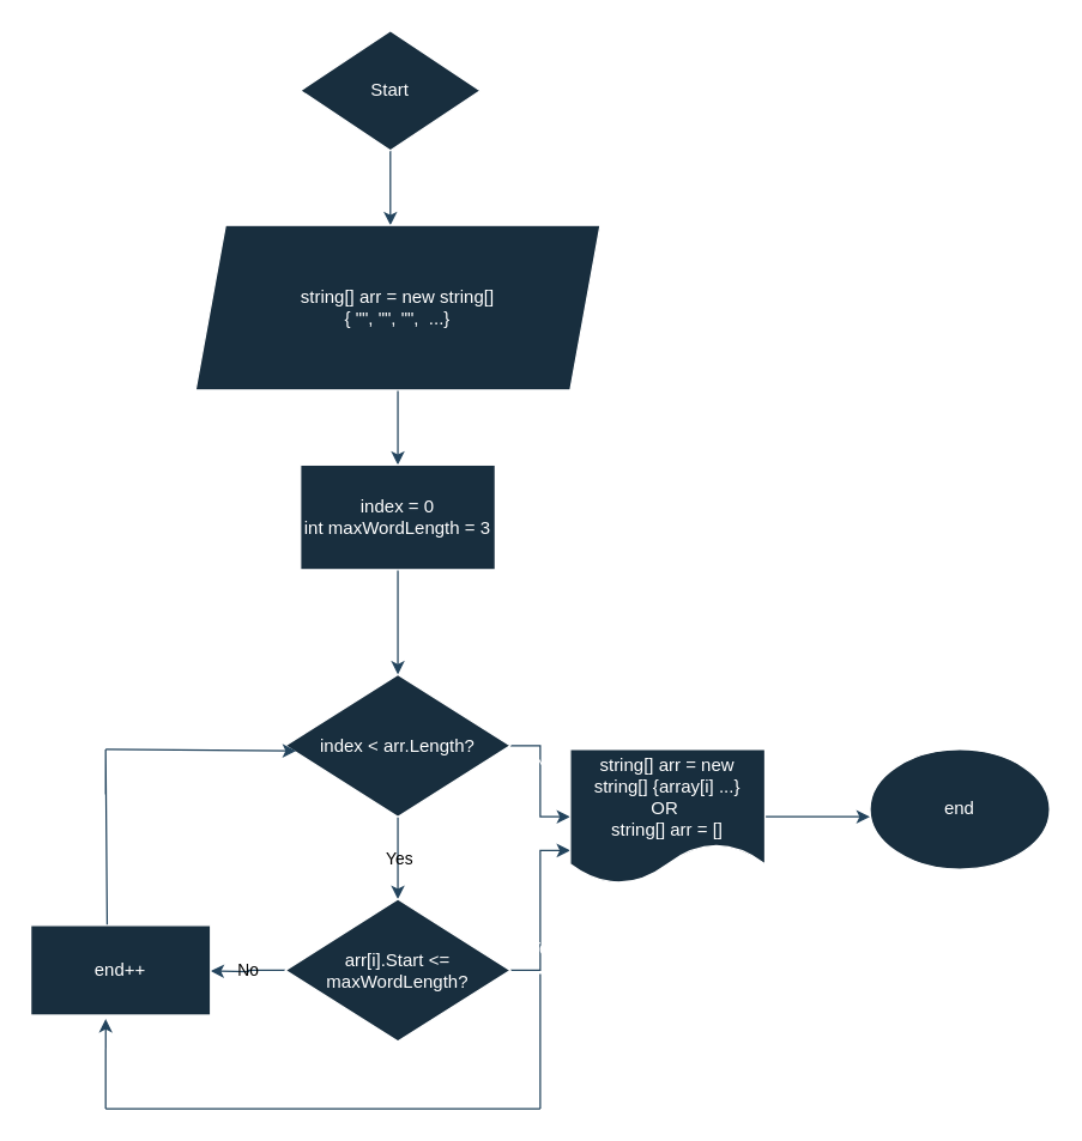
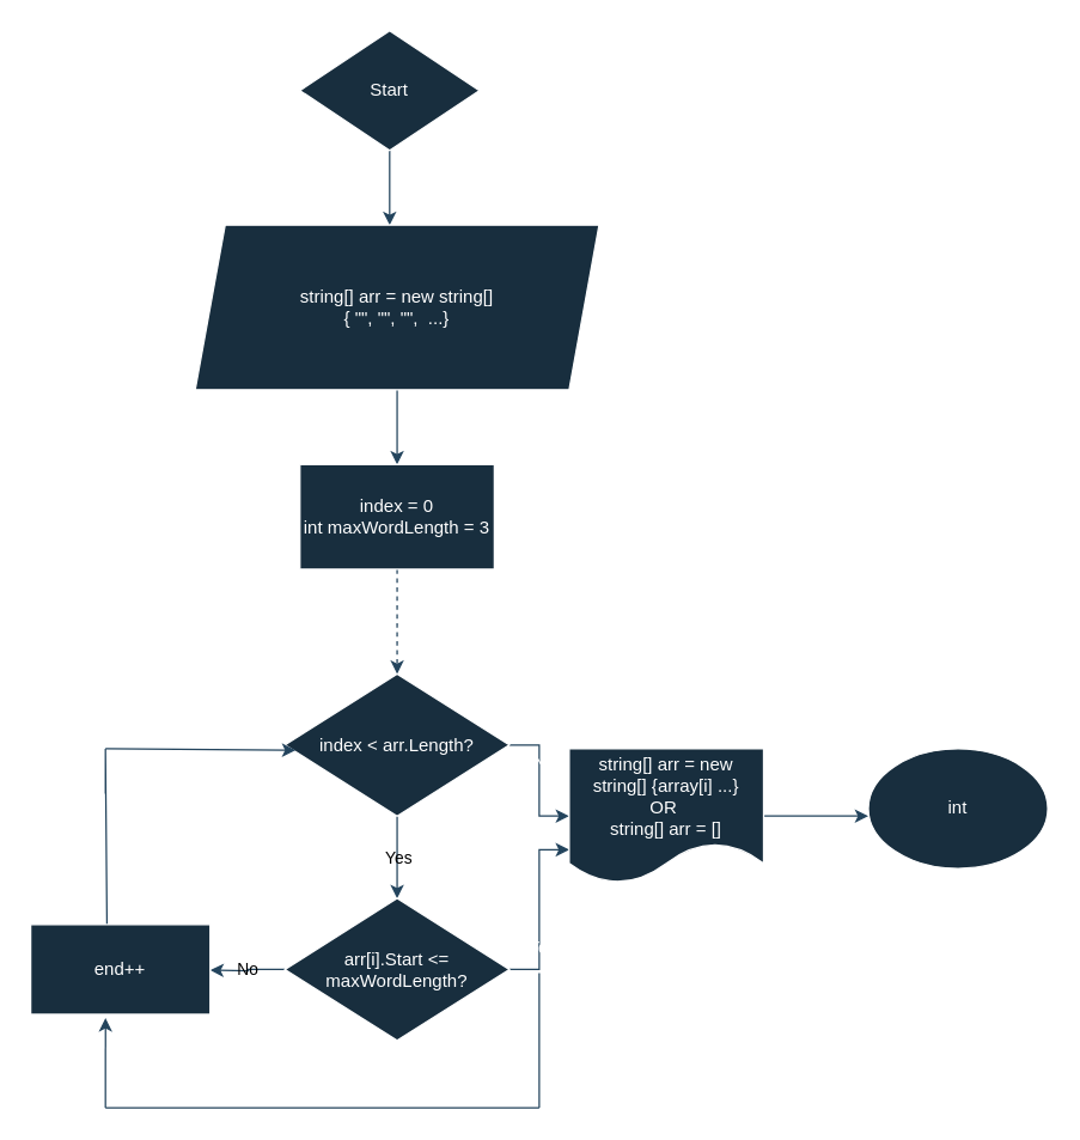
  <mxCell id="0" />
  <mxCell id="1" parent="0" />
  <mxCell id="2" value="" style="edgeStyle=orthogonalEdgeStyle;rounded=0;orthogonalLoop=1;jettySize=auto;html=1;labelBackgroundColor=none;strokeColor=#23445D;fontColor=default;" parent="1" source="3" edge="1"><mxGeometry relative="1" as="geometry"><mxPoint x="260" y="150" as="targetPoint" /></mxGeometry></mxCell>
  <mxCell id="3" value="Start" style="rhombus;whiteSpace=wrap;html=1;labelBackgroundColor=none;fillColor=#182E3E;strokeColor=#FFFFFF;fontColor=#FFFFFF;" parent="1" vertex="1"><mxGeometry x="200" y="20" width="120" height="80" as="geometry" /></mxCell>
  <mxCell id="4" value="" style="edgeStyle=orthogonalEdgeStyle;rounded=0;orthogonalLoop=1;jettySize=auto;html=1;labelBackgroundColor=none;strokeColor=#23445D;fontColor=default;" parent="1" source="5" edge="1"><mxGeometry relative="1" as="geometry"><mxPoint x="265" y="310" as="targetPoint" /></mxGeometry></mxCell>
  <mxCell id="5" value="string[] arr = new string[] &lt;br&gt;{ &quot;&quot;, &quot;&quot;, &quot;&quot;,&amp;nbsp; ...}" style="shape=parallelogram;perimeter=parallelogramPerimeter;whiteSpace=wrap;html=1;fixedSize=1;labelBackgroundColor=none;fillColor=#182E3E;strokeColor=#FFFFFF;fontColor=#FFFFFF;" parent="1" vertex="1"><mxGeometry x="130" y="150" width="270" height="110" as="geometry" /></mxCell>
- <mxCell id="6" value="" style="edgeStyle=orthogonalEdgeStyle;rounded=0;orthogonalLoop=1;jettySize=auto;html=1;labelBackgroundColor=none;strokeColor=#23445D;fontColor=default;" parent="1" source="7" target="11" edge="1"><mxGeometry relative="1" as="geometry"><Array as="points"><mxPoint x="270" y="450" /><mxPoint x="270" y="450" /></Array></mxGeometry></mxCell>
+ <mxCell id="6" value="" style="edgeStyle=orthogonalEdgeStyle;rounded=0;orthogonalLoop=1;jettySize=auto;html=1;labelBackgroundColor=none;strokeColor=#23445D;fontColor=default;dashed=1;" parent="1" source="7" target="11" edge="1"><mxGeometry relative="1" as="geometry"><Array as="points"><mxPoint x="270" y="450" /><mxPoint x="270" y="450" /></Array></mxGeometry></mxCell>
  <mxCell id="7" value="index = 0&lt;br&gt;int maxWordLength = 3" style="whiteSpace=wrap;html=1;labelBackgroundColor=none;fillColor=#182E3E;strokeColor=#FFFFFF;fontColor=#FFFFFF;" parent="1" vertex="1"><mxGeometry x="200" y="310" width="130" height="70" as="geometry" /></mxCell>
  <mxCell id="8" value="Yes" style="edgeStyle=orthogonalEdgeStyle;rounded=0;orthogonalLoop=1;jettySize=auto;html=1;labelBackgroundColor=none;strokeColor=#23445D;fontColor=default;" parent="1" source="11" edge="1"><mxGeometry relative="1" as="geometry"><mxPoint x="265" y="600" as="targetPoint" /></mxGeometry></mxCell>
  <mxCell id="9" value="" style="edgeStyle=orthogonalEdgeStyle;rounded=0;orthogonalLoop=1;jettySize=auto;html=1;labelBackgroundColor=none;strokeColor=#23445D;fontColor=default;" parent="1" source="11" target="17" edge="1"><mxGeometry relative="1" as="geometry" /></mxCell>
  <mxCell id="10" value="No" style="edgeLabel;html=1;align=center;verticalAlign=middle;resizable=0;points=[];labelBackgroundColor=none;fontColor=#FFFFFF;" parent="9" vertex="1" connectable="0"><mxGeometry x="-0.333" y="1" relative="1" as="geometry"><mxPoint as="offset" /></mxGeometry></mxCell>
  <mxCell id="11" value="index &amp;lt; arr.Length?" style="rhombus;whiteSpace=wrap;html=1;labelBackgroundColor=none;fillColor=#182E3E;strokeColor=#FFFFFF;fontColor=#FFFFFF;" parent="1" vertex="1"><mxGeometry x="190" y="450" width="150" height="95" as="geometry" /></mxCell>
  <mxCell id="12" value="" style="edgeStyle=orthogonalEdgeStyle;rounded=0;orthogonalLoop=1;jettySize=auto;html=1;entryX=0;entryY=0.75;entryDx=0;entryDy=0;labelBackgroundColor=none;strokeColor=#23445D;fontColor=default;" parent="1" source="15" target="17" edge="1"><mxGeometry relative="1" as="geometry"><mxPoint x="455" y="647.5" as="targetPoint" /></mxGeometry></mxCell>
  <mxCell id="13" value="Yes" style="edgeLabel;html=1;align=center;verticalAlign=middle;resizable=0;points=[];labelBackgroundColor=none;fontColor=#FFFFFF;" parent="12" vertex="1" connectable="0"><mxGeometry x="-0.4" y="-1" relative="1" as="geometry"><mxPoint y="1" as="offset" /></mxGeometry></mxCell>
  <mxCell id="14" value="No" style="edgeStyle=orthogonalEdgeStyle;rounded=0;orthogonalLoop=1;jettySize=auto;html=1;labelBackgroundColor=none;strokeColor=#23445D;fontColor=default;" parent="1" source="15" edge="1"><mxGeometry relative="1" as="geometry"><mxPoint x="140" y="648" as="targetPoint" /></mxGeometry></mxCell>
  <mxCell id="15" value="arr[i].Start &amp;lt;= maxWordLength?" style="rhombus;whiteSpace=wrap;html=1;labelBackgroundColor=none;fillColor=#182E3E;strokeColor=#FFFFFF;fontColor=#FFFFFF;" parent="1" vertex="1"><mxGeometry x="190" y="600" width="150" height="95" as="geometry" /></mxCell>
  <mxCell id="16" value="" style="edgeStyle=orthogonalEdgeStyle;rounded=0;orthogonalLoop=1;jettySize=auto;html=1;labelBackgroundColor=none;strokeColor=#23445D;fontColor=default;" parent="1" source="17" edge="1"><mxGeometry relative="1" as="geometry"><mxPoint x="580" y="545" as="targetPoint" /></mxGeometry></mxCell>
  <mxCell id="17" value="string[] arr = new string[] {array[i] ...}&lt;br&gt;OR&amp;nbsp;&lt;br&gt;string[] arr = []" style="shape=document;whiteSpace=wrap;html=1;boundedLbl=1;labelBackgroundColor=none;fillColor=#182E3E;strokeColor=#FFFFFF;fontColor=#FFFFFF;" parent="1" vertex="1"><mxGeometry x="380" y="500" width="130" height="90" as="geometry" /></mxCell>
  <mxCell id="18" value="end++" style="whiteSpace=wrap;html=1;labelBackgroundColor=none;fillColor=#182E3E;strokeColor=#FFFFFF;fontColor=#FFFFFF;" parent="1" vertex="1"><mxGeometry x="20" y="617.5" width="120" height="60" as="geometry" /></mxCell>
  <mxCell id="19" value="" style="endArrow=none;html=1;rounded=0;labelBackgroundColor=none;strokeColor=#23445D;fontColor=default;" parent="1" edge="1"><mxGeometry x="-0.515" y="60" width="50" height="50" relative="1" as="geometry"><mxPoint x="360" y="740" as="sourcePoint" /><mxPoint x="360" y="650" as="targetPoint" /><Array as="points"><mxPoint x="360" y="720" /></Array><mxPoint as="offset" /></mxGeometry></mxCell>
  <mxCell id="20" value="" style="endArrow=none;html=1;rounded=0;labelBackgroundColor=none;strokeColor=#23445D;fontColor=default;" parent="1" edge="1"><mxGeometry width="50" height="50" relative="1" as="geometry"><mxPoint x="70" y="740" as="sourcePoint" /><mxPoint x="360" y="740" as="targetPoint" /><Array as="points"><mxPoint x="260" y="740" /></Array></mxGeometry></mxCell>
  <mxCell id="21" value="" style="endArrow=classic;html=1;rounded=0;entryX=0.417;entryY=1.042;entryDx=0;entryDy=0;entryPerimeter=0;labelBackgroundColor=none;strokeColor=#23445D;fontColor=default;" parent="1" target="18" edge="1"><mxGeometry x="0.714" y="-50" width="50" height="50" relative="1" as="geometry"><mxPoint x="70" y="740" as="sourcePoint" /><mxPoint x="70" y="690" as="targetPoint" /><mxPoint as="offset" /></mxGeometry></mxCell>
  <mxCell id="22" value="" style="endArrow=none;html=1;rounded=0;exitX=0.425;exitY=-0.008;exitDx=0;exitDy=0;exitPerimeter=0;labelBackgroundColor=none;strokeColor=#23445D;fontColor=default;" parent="1" source="18" edge="1"><mxGeometry width="50" height="50" relative="1" as="geometry"><mxPoint x="70" y="610" as="sourcePoint" /><mxPoint x="70" y="530" as="targetPoint" /><Array as="points"><mxPoint x="70" y="500" /></Array></mxGeometry></mxCell>
  <mxCell id="23" value="" style="endArrow=classic;html=1;rounded=0;entryX=0.047;entryY=0.537;entryDx=0;entryDy=0;entryPerimeter=0;labelBackgroundColor=none;strokeColor=#23445D;fontColor=default;" parent="1" target="11" edge="1"><mxGeometry width="50" height="50" relative="1" as="geometry"><mxPoint x="70" y="500" as="sourcePoint" /><mxPoint x="150" y="500" as="targetPoint" /><Array as="points" /></mxGeometry></mxCell>
- <mxCell id="24" value="end" style="ellipse;whiteSpace=wrap;html=1;labelBackgroundColor=none;fillColor=#182E3E;strokeColor=#FFFFFF;fontColor=#FFFFFF;" parent="1" vertex="1"><mxGeometry x="580" y="500" width="120" height="80" as="geometry" /></mxCell>
+ <mxCell id="24" value="int" style="ellipse;whiteSpace=wrap;html=1;labelBackgroundColor=none;fillColor=#182E3E;strokeColor=#FFFFFF;fontColor=#FFFFFF;" parent="1" vertex="1"><mxGeometry x="580" y="500" width="120" height="80" as="geometry" /></mxCell>
